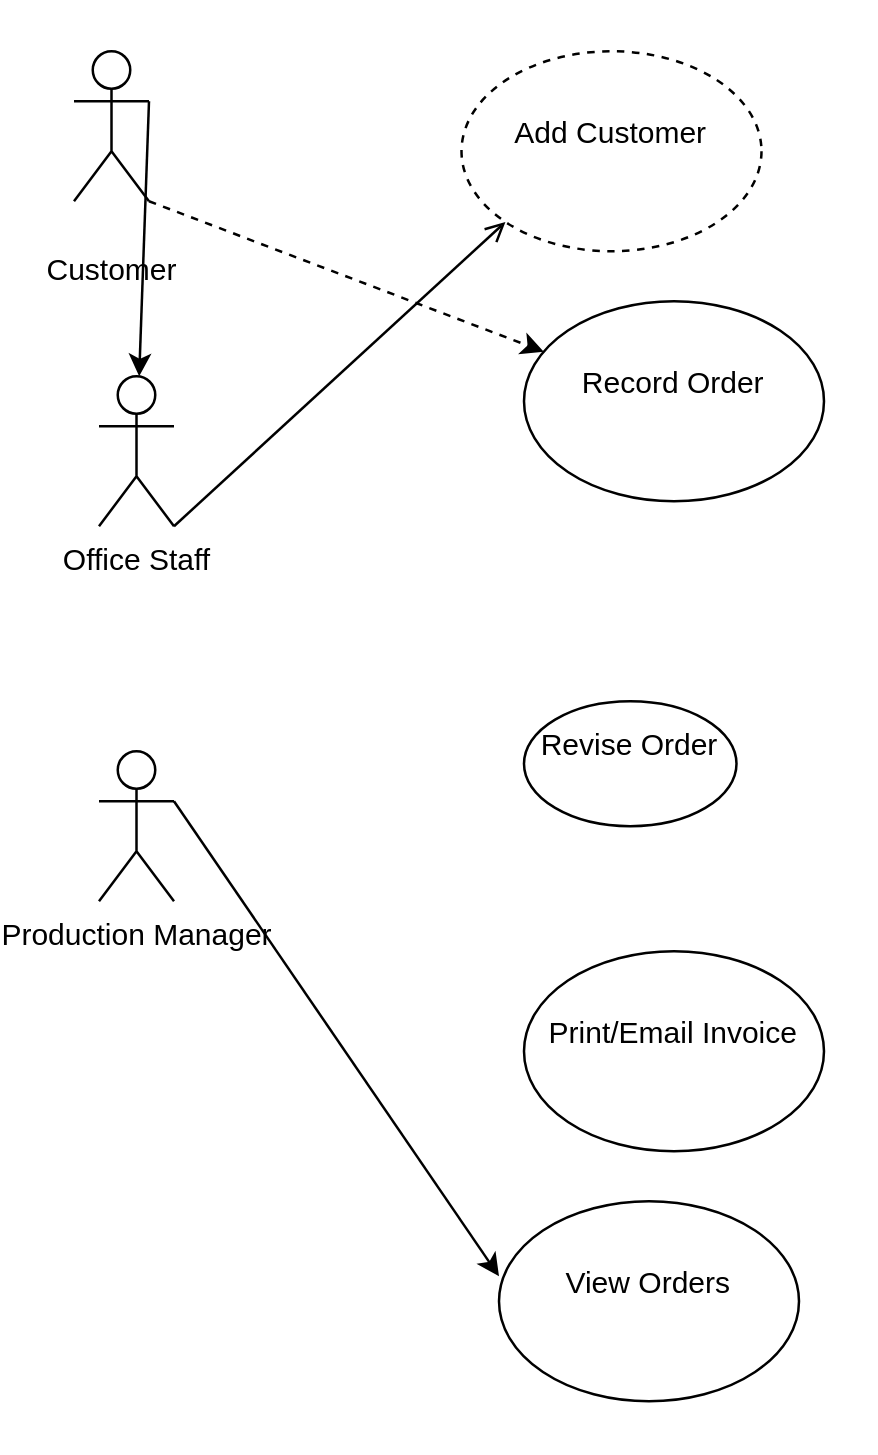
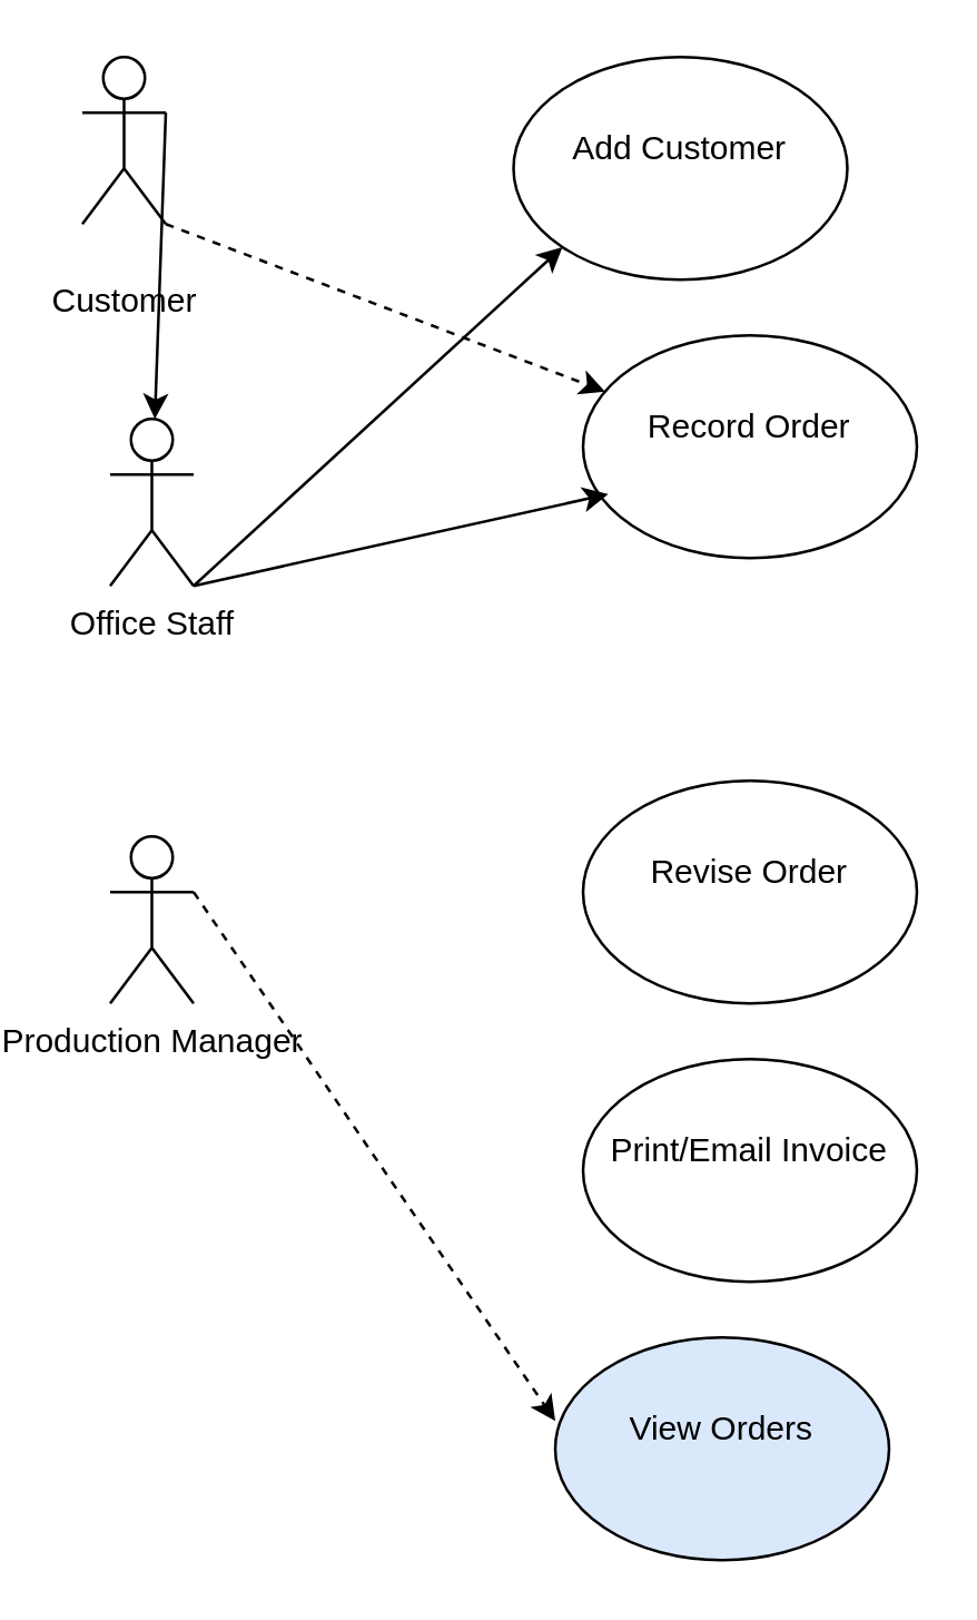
  <mxCell id="0" />
  <mxCell id="1" parent="0" />
  <mxCell id="2" value="&#10;Customer&#10;&#10;" style="shape=umlActor;verticalLabelPosition=bottom;verticalAlign=top;html=1;outlineConnect=0;" vertex="1" parent="1"><mxGeometry x="20" y="20" width="30" height="60" as="geometry" /></mxCell>
  <mxCell id="3" value="Office Staff" style="shape=umlActor;verticalLabelPosition=bottom;verticalAlign=top;html=1;outlineConnect=0;" vertex="1" parent="1"><mxGeometry x="30" y="150" width="30" height="60" as="geometry" /></mxCell>
  <mxCell id="4" value="Production Manager" style="shape=umlActor;verticalLabelPosition=bottom;verticalAlign=top;html=1;outlineConnect=0;" vertex="1" parent="1"><mxGeometry x="30" y="300" width="30" height="60" as="geometry" /></mxCell>
- <mxCell id="5" value="&#10;Add Customer&#10;&#10;" style="ellipse;whiteSpace=wrap;html=1;dashed=1;" vertex="1" parent="1"><mxGeometry x="175" y="20" width="120" height="80" as="geometry" /></mxCell>
+ <mxCell id="5" value="&#10;Add Customer&#10;&#10;" style="ellipse;whiteSpace=wrap;html=1;" vertex="1" parent="1"><mxGeometry x="175" y="20" width="120" height="80" as="geometry" /></mxCell>
  <mxCell id="6" value="&#10;Record Order&#10;&#10;" style="ellipse;whiteSpace=wrap;html=1;" vertex="1" parent="1"><mxGeometry x="200" y="120" width="120" height="80" as="geometry" /></mxCell>
- <mxCell id="7" value="&#10;Revise Order&#10;&#10;" style="ellipse;whiteSpace=wrap;html=1;" vertex="1" parent="1"><mxGeometry x="200" y="280" width="85" height="50" as="geometry" /></mxCell>
+ <mxCell id="7" value="&#10;Revise Order&#10;&#10;" style="ellipse;whiteSpace=wrap;html=1;" vertex="1" parent="1"><mxGeometry x="200" y="280" width="120" height="80" as="geometry" /></mxCell>
  <mxCell id="8" value="&#10;Print/Email Invoice&#10;&#10;" style="ellipse;whiteSpace=wrap;html=1;" vertex="1" parent="1"><mxGeometry x="200" y="380" width="120" height="80" as="geometry" /></mxCell>
- <mxCell id="9" value="&#10;View Orders&#10;&#10;" style="ellipse;whiteSpace=wrap;html=1;" vertex="1" parent="1"><mxGeometry x="190" y="480" width="120" height="80" as="geometry" /></mxCell>
- <mxCell id="10" value="" style="endArrow=classic;html=1;rounded=0;exitX=1;exitY=0.333;exitDx=0;exitDy=0;exitPerimeter=0;entryX=0;entryY=0.375;entryDx=0;entryDy=0;entryPerimeter=0;" edge="1" parent="1" source="4" target="9"><mxGeometry width="50" height="50" relative="1" as="geometry"><mxPoint x="190" y="310" as="sourcePoint" /><mxPoint x="240" y="260" as="targetPoint" /></mxGeometry></mxCell>
+ <mxCell id="9" value="&#10;View Orders&#10;&#10;" style="ellipse;whiteSpace=wrap;html=1;fillColor=#dae8fc;" vertex="1" parent="1"><mxGeometry x="190" y="480" width="120" height="80" as="geometry" /></mxCell>
+ <mxCell id="10" value="" style="endArrow=classic;html=1;rounded=0;exitX=1;exitY=0.333;exitDx=0;exitDy=0;exitPerimeter=0;entryX=0;entryY=0.375;entryDx=0;entryDy=0;entryPerimeter=0;dashed=1;" edge="1" parent="1" source="4" target="9"><mxGeometry width="50" height="50" relative="1" as="geometry"><mxPoint x="190" y="310" as="sourcePoint" /><mxPoint x="240" y="260" as="targetPoint" /></mxGeometry></mxCell>
  <mxCell id="11" value="" style="endArrow=classic;html=1;rounded=0;exitX=1;exitY=0.333;exitDx=0;exitDy=0;exitPerimeter=0;" edge="1" parent="1" source="2" target="3"><mxGeometry width="50" height="50" relative="1" as="geometry"><mxPoint x="70" y="330" as="sourcePoint" /><mxPoint x="200" y="520" as="targetPoint" /></mxGeometry></mxCell>
- <mxCell id="12" value="" style="endArrow=open;html=1;rounded=0;exitX=1;exitY=1;exitDx=0;exitDy=0;exitPerimeter=0;entryX=0;entryY=1;entryDx=0;entryDy=0;" edge="1" parent="1" source="3" target="5"><mxGeometry width="50" height="50" relative="1" as="geometry"><mxPoint x="80" y="340" as="sourcePoint" /><mxPoint x="210" y="530" as="targetPoint" /></mxGeometry></mxCell>
+ <mxCell id="12" value="" style="endArrow=classic;html=1;rounded=0;exitX=1;exitY=1;exitDx=0;exitDy=0;exitPerimeter=0;entryX=0;entryY=1;entryDx=0;entryDy=0;" edge="1" parent="1" source="3" target="5"><mxGeometry width="50" height="50" relative="1" as="geometry"><mxPoint x="80" y="340" as="sourcePoint" /><mxPoint x="210" y="530" as="targetPoint" /></mxGeometry></mxCell>
  <mxCell id="13" value="" style="endArrow=classic;html=1;rounded=0;exitX=1;exitY=1;exitDx=0;exitDy=0;exitPerimeter=0;dashed=1;" edge="1" parent="1" source="2" target="6"><mxGeometry width="50" height="50" relative="1" as="geometry"><mxPoint x="90" y="350" as="sourcePoint" /><mxPoint x="220" y="540" as="targetPoint" /></mxGeometry></mxCell>
+ <mxCell id="14" value="" style="endArrow=classic;html=1;rounded=0;entryX=0.075;entryY=0.713;entryDx=0;entryDy=0;entryPerimeter=0;exitX=1;exitY=1;exitDx=0;exitDy=0;exitPerimeter=0;" edge="1" parent="1" source="3" target="6"><mxGeometry width="50" height="50" relative="1" as="geometry"><mxPoint x="60" y="210" as="sourcePoint" /><mxPoint x="230" y="550" as="targetPoint" /></mxGeometry></mxCell>
